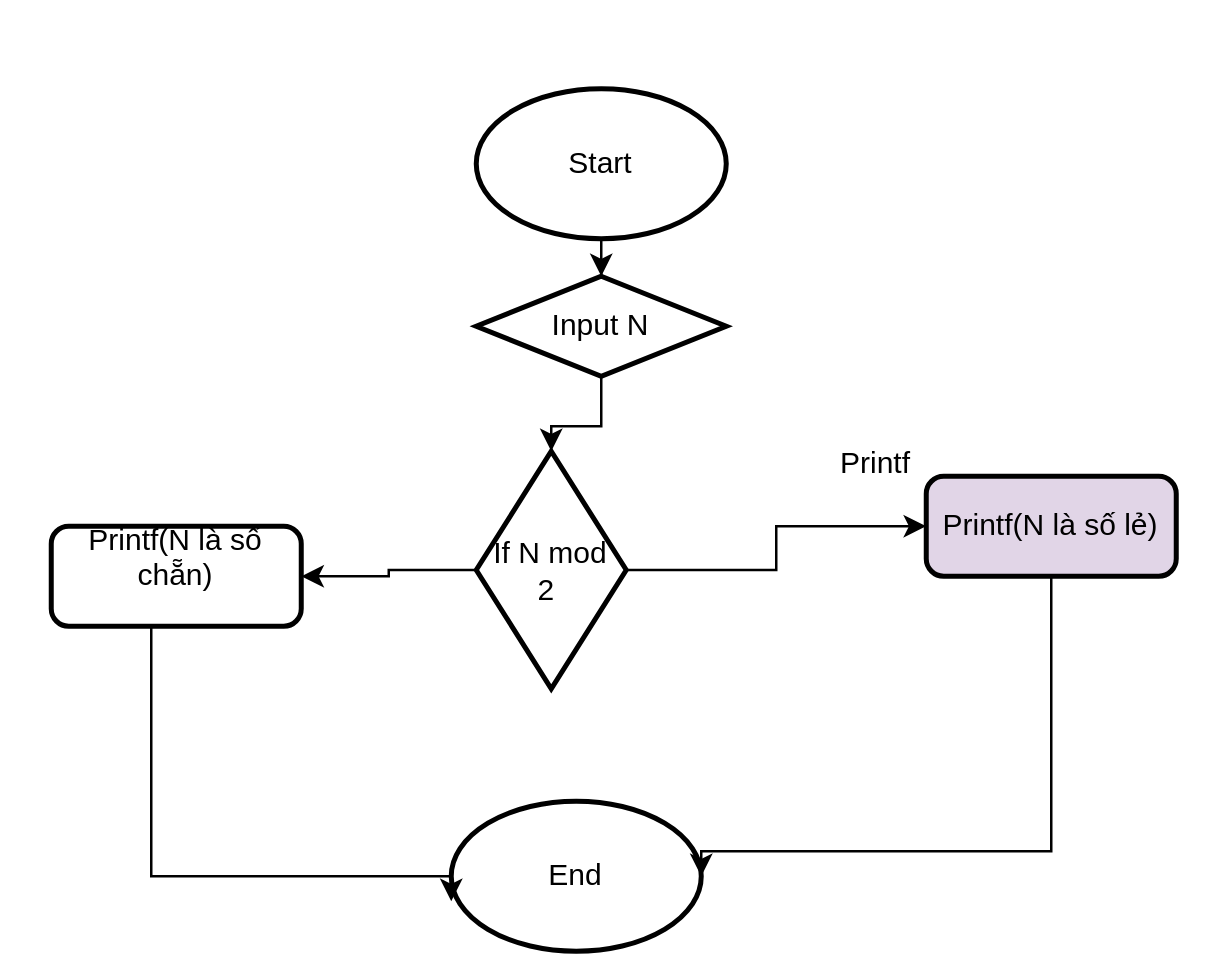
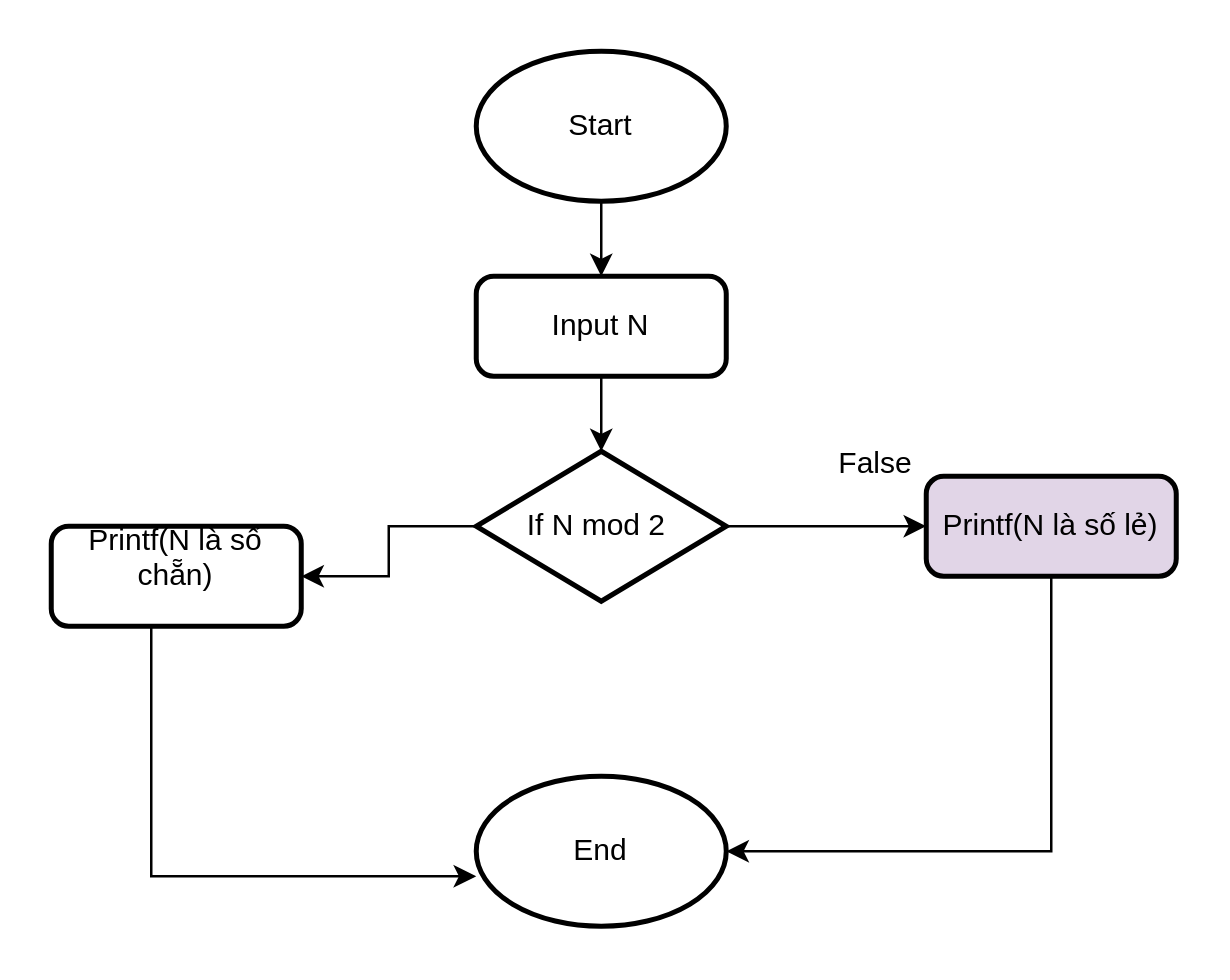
  <mxCell id="0" />
  <mxCell id="1" parent="0" />
  <mxCell id="2" style="edgeStyle=orthogonalEdgeStyle;rounded=0;orthogonalLoop=1;jettySize=auto;html=1;entryX=0.5;entryY=0;entryDx=0;entryDy=0;" edge="1" parent="1" source="3" target="6"><mxGeometry relative="1" as="geometry" /></mxCell>
- <mxCell id="3" value="Start" style="strokeWidth=2;html=1;shape=mxgraph.flowchart.start_1;whiteSpace=wrap;" vertex="1" parent="1"><mxGeometry x="190" y="35" width="100" height="60" as="geometry" /></mxCell>
- <mxCell id="4" value="End" style="strokeWidth=2;html=1;shape=mxgraph.flowchart.start_1;whiteSpace=wrap;" vertex="1" parent="1"><mxGeometry x="180" y="320" width="100" height="60" as="geometry" /></mxCell>
+ <mxCell id="3" value="Start" style="strokeWidth=2;html=1;shape=mxgraph.flowchart.start_1;whiteSpace=wrap;" vertex="1" parent="1"><mxGeometry x="190" y="20" width="100" height="60" as="geometry" /></mxCell>
+ <mxCell id="4" value="End" style="strokeWidth=2;html=1;shape=mxgraph.flowchart.start_1;whiteSpace=wrap;" vertex="1" parent="1"><mxGeometry x="190" y="310" width="100" height="60" as="geometry" /></mxCell>
  <mxCell id="5" value="" style="edgeStyle=orthogonalEdgeStyle;rounded=0;orthogonalLoop=1;jettySize=auto;html=1;" edge="1" parent="1" source="6" target="9"><mxGeometry relative="1" as="geometry" /></mxCell>
- <mxCell id="6" value="Input N" style="rhombus;whiteSpace=wrap;html=1;absoluteArcSize=1;arcSize=14;strokeWidth=2;" vertex="1" parent="1"><mxGeometry x="190" y="110" width="100" height="40" as="geometry" /></mxCell>
+ <mxCell id="6" value="Input N" style="rounded=1;whiteSpace=wrap;html=1;absoluteArcSize=1;arcSize=14;strokeWidth=2;" vertex="1" parent="1"><mxGeometry x="190" y="110" width="100" height="40" as="geometry" /></mxCell>
  <mxCell id="7" value="" style="edgeStyle=orthogonalEdgeStyle;rounded=0;orthogonalLoop=1;jettySize=auto;html=1;" edge="1" parent="1" source="9" target="11"><mxGeometry relative="1" as="geometry" /></mxCell>
  <mxCell id="8" value="" style="edgeStyle=orthogonalEdgeStyle;rounded=0;orthogonalLoop=1;jettySize=auto;html=1;" edge="1" parent="1" source="9" target="12"><mxGeometry relative="1" as="geometry" /></mxCell>
- <mxCell id="9" value="If N mod 2&amp;nbsp;" style="strokeWidth=2;html=1;shape=mxgraph.flowchart.decision;whiteSpace=wrap;" vertex="1" parent="1"><mxGeometry x="190" y="180" width="60" height="95" as="geometry" /></mxCell>
- <mxCell id="10" value="Printf" style="text;html=1;align=center;verticalAlign=middle;whiteSpace=wrap;rounded=0;" vertex="1" parent="1"><mxGeometry x="320" y="170" width="60" height="30" as="geometry" /></mxCell>
+ <mxCell id="9" value="If N mod 2&amp;nbsp;" style="strokeWidth=2;html=1;shape=mxgraph.flowchart.decision;whiteSpace=wrap;" vertex="1" parent="1"><mxGeometry x="190" y="180" width="100" height="60" as="geometry" /></mxCell>
+ <mxCell id="10" value="False" style="text;html=1;align=center;verticalAlign=middle;whiteSpace=wrap;rounded=0;" vertex="1" parent="1"><mxGeometry x="320" y="170" width="60" height="30" as="geometry" /></mxCell>
  <mxCell id="11" value="Printf(N là số chẵn)&lt;div&gt;&lt;br&gt;&lt;/div&gt;" style="rounded=1;whiteSpace=wrap;html=1;absoluteArcSize=1;arcSize=14;strokeWidth=2;" vertex="1" parent="1"><mxGeometry x="20" y="210" width="100" height="40" as="geometry" /></mxCell>
  <mxCell id="12" value="Printf(N là số lẻ)" style="rounded=1;whiteSpace=wrap;html=1;absoluteArcSize=1;arcSize=14;strokeWidth=2;fillColor=#e1d5e7;" vertex="1" parent="1"><mxGeometry x="370" y="190" width="100" height="40" as="geometry" /></mxCell>
  <mxCell id="13" style="edgeStyle=orthogonalEdgeStyle;rounded=0;orthogonalLoop=1;jettySize=auto;html=1;entryX=1;entryY=0.5;entryDx=0;entryDy=0;entryPerimeter=0;" edge="1" parent="1" source="12" target="4"><mxGeometry relative="1" as="geometry"><Array as="points"><mxPoint x="420" y="340" /></Array></mxGeometry></mxCell>
  <mxCell id="14" style="edgeStyle=orthogonalEdgeStyle;rounded=0;orthogonalLoop=1;jettySize=auto;html=1;entryX=0;entryY=0.667;entryDx=0;entryDy=0;entryPerimeter=0;" edge="1" parent="1" source="11" target="4"><mxGeometry relative="1" as="geometry"><Array as="points"><mxPoint x="60" y="350" /></Array></mxGeometry></mxCell>
